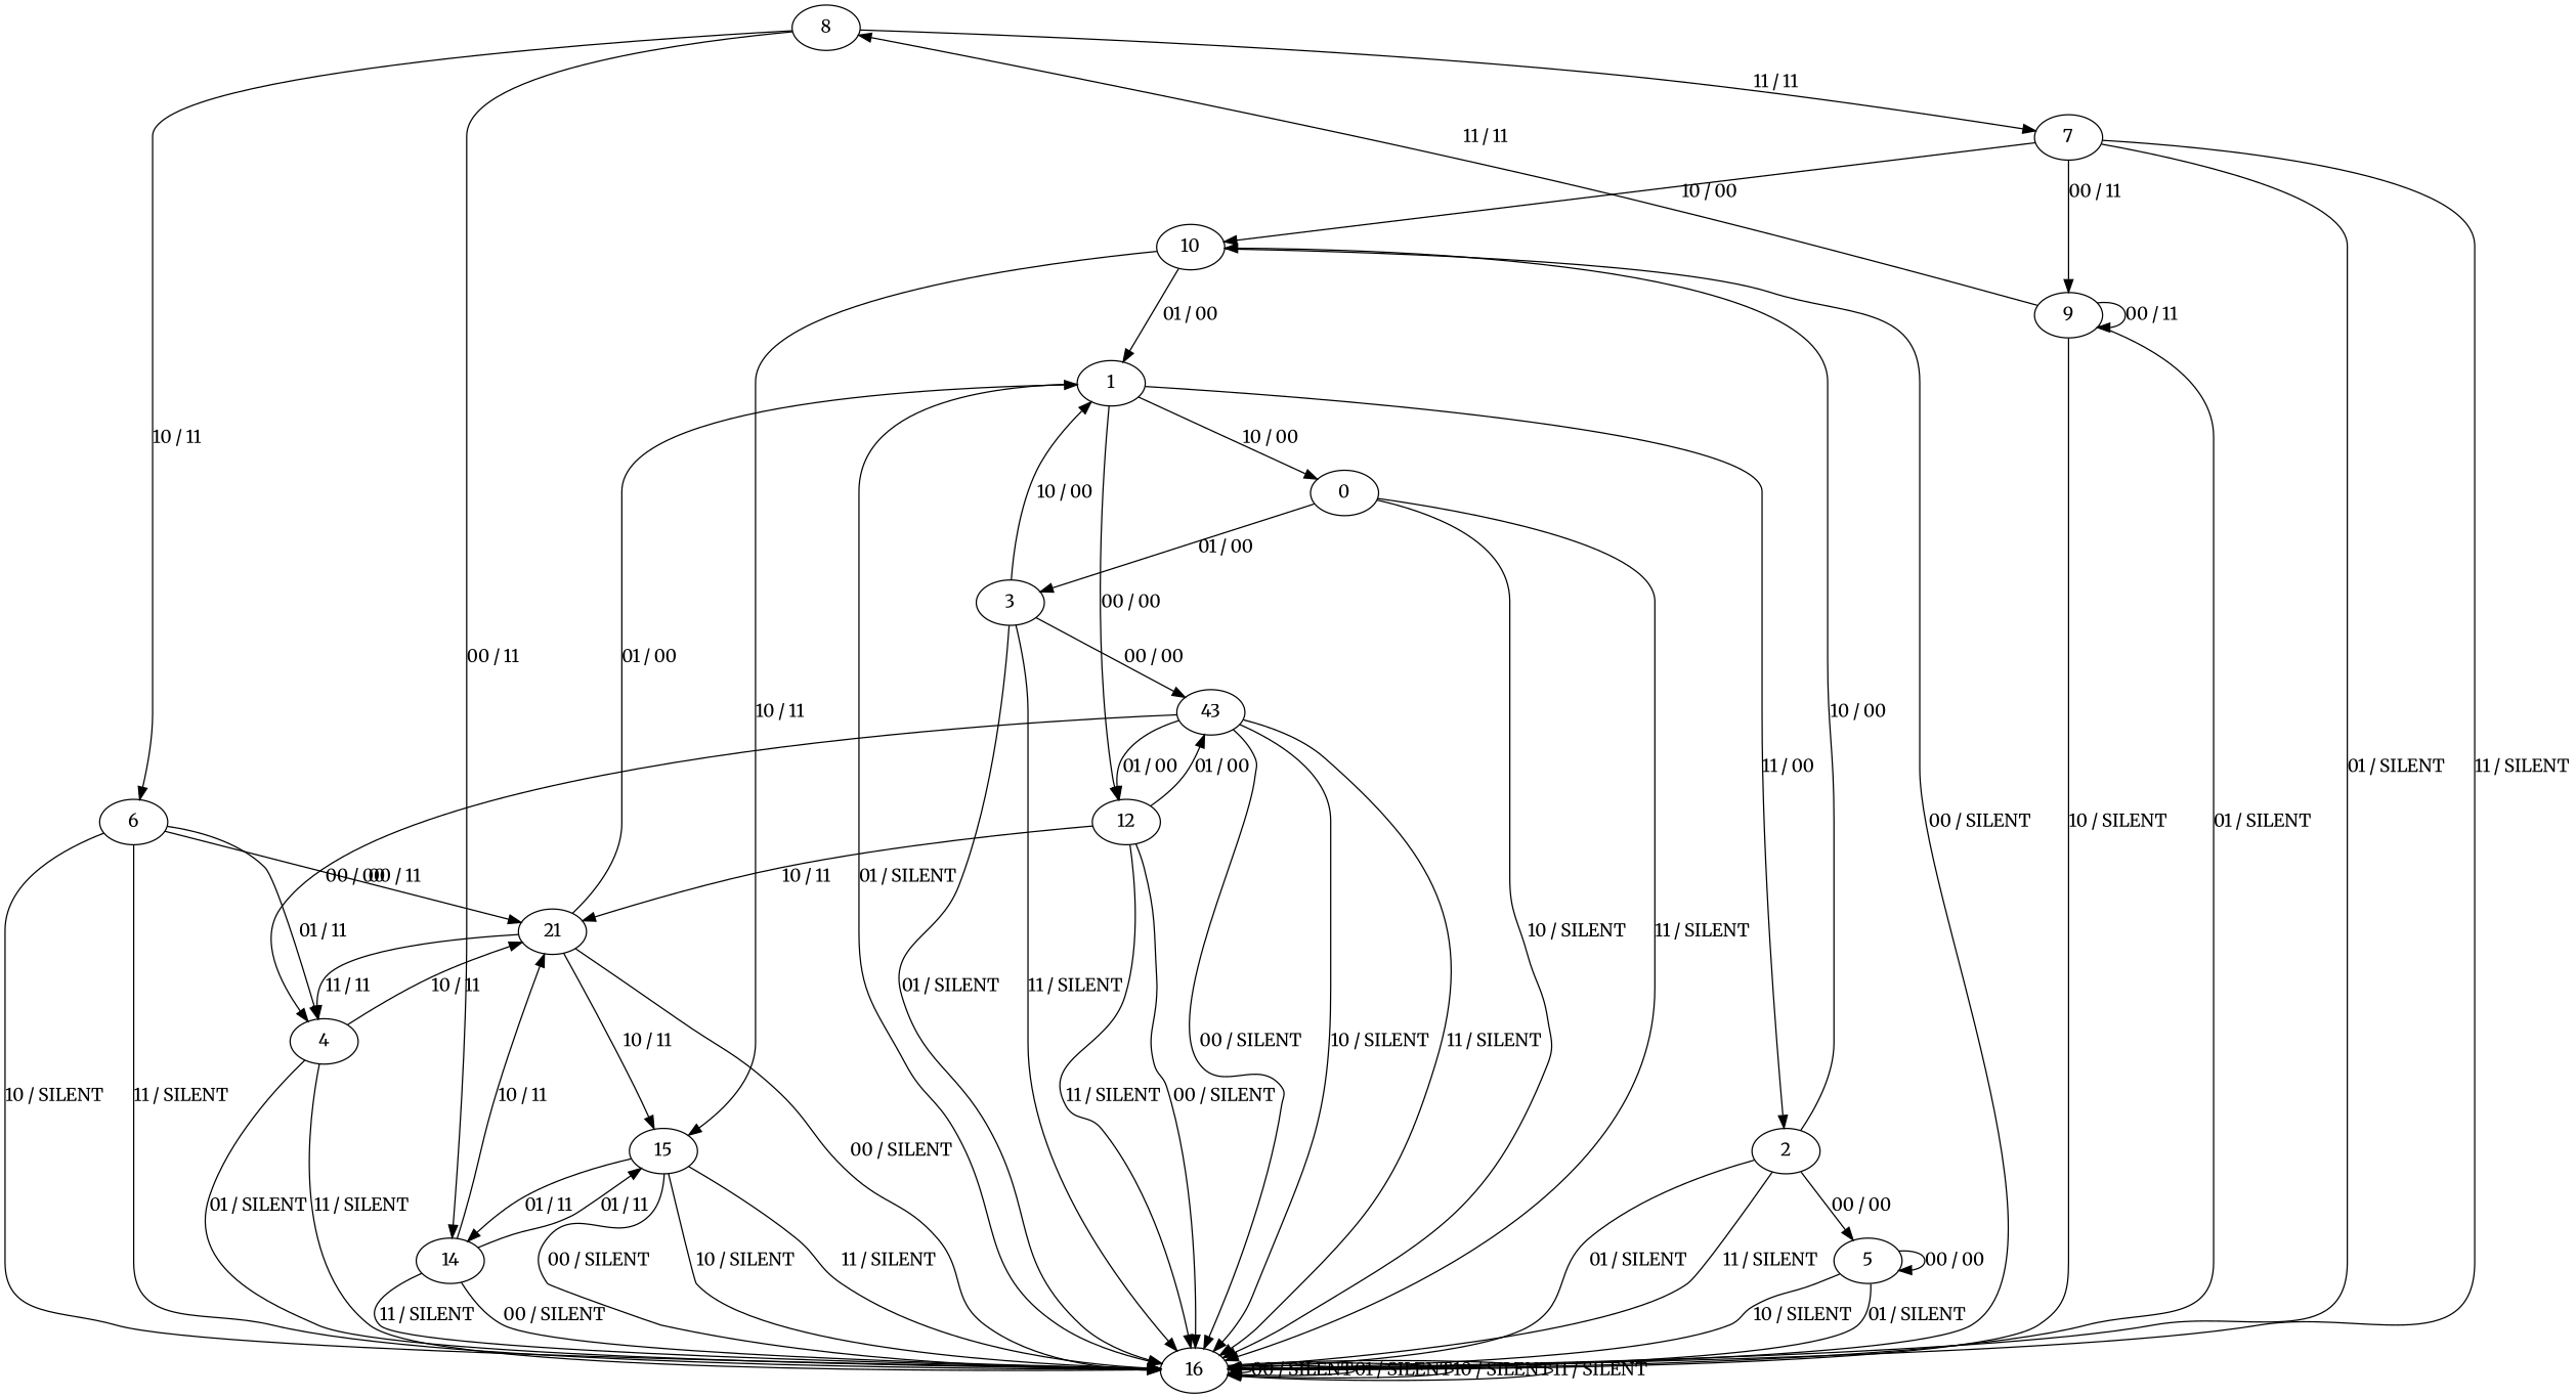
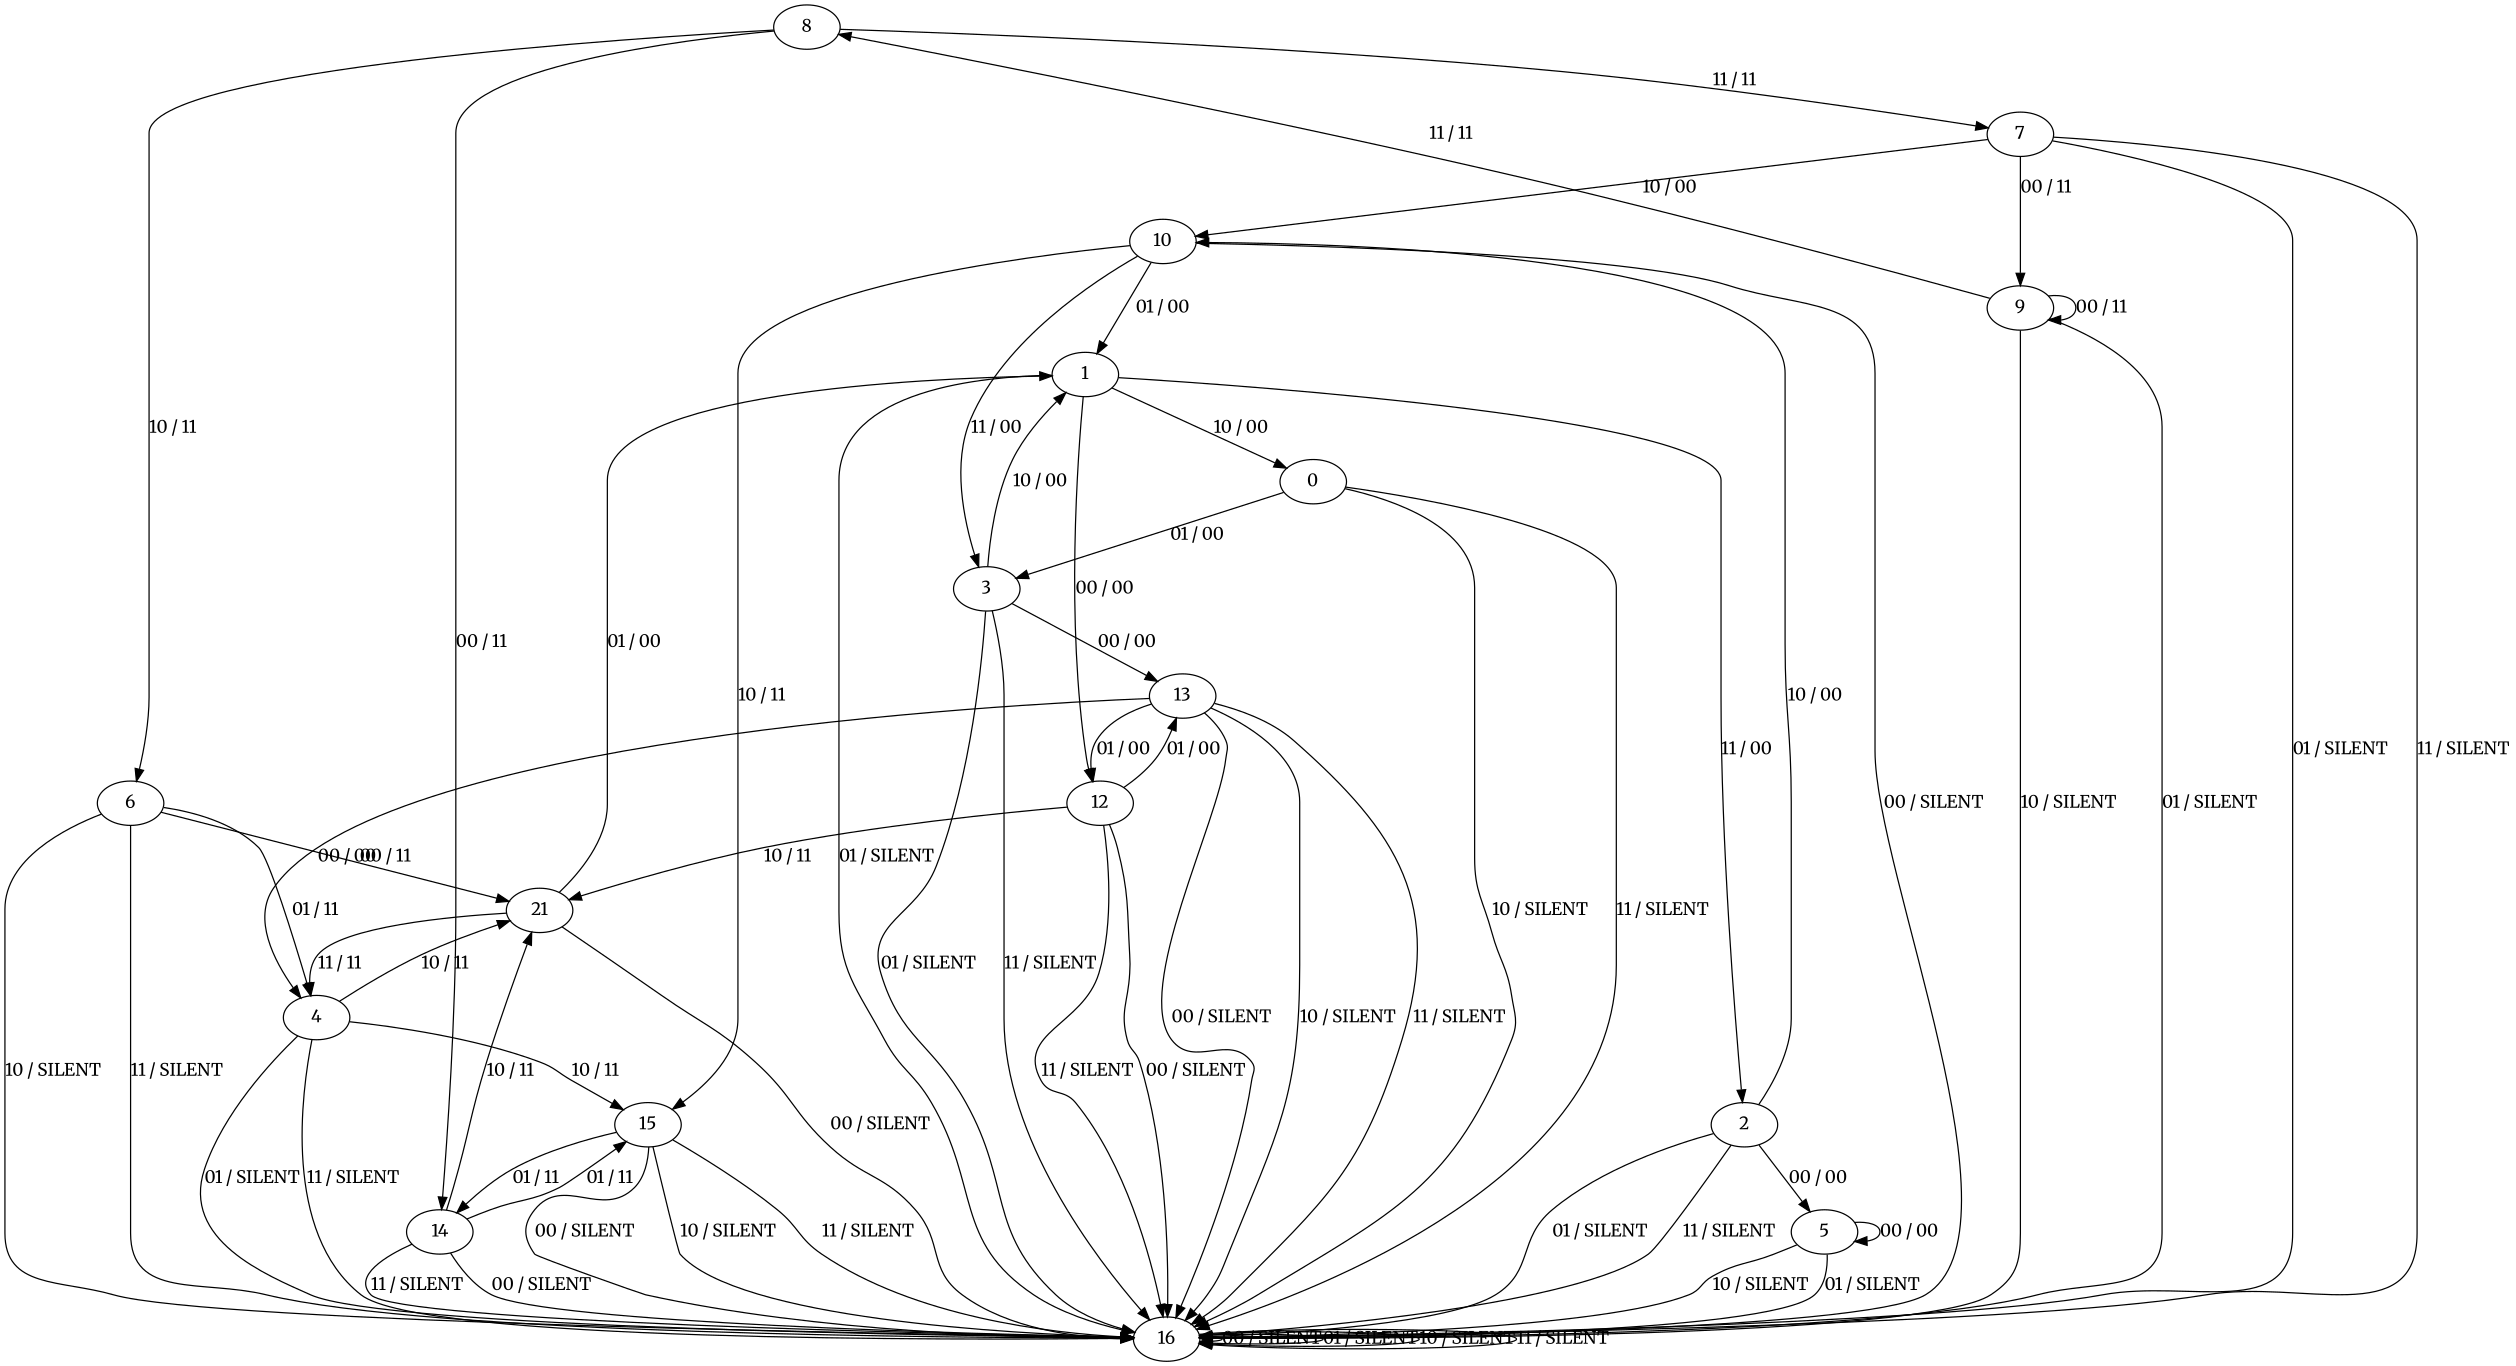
  digraph {
    fontname=Merriweather
    node [fontname=Merriweather]
    edge [fontname=Merriweather]
    10
    1
    3
    15
    16
    0
    2
    12
-   13 [label=43]
+   13
    14
    5
    n12 [label=21]
    4
    8
    6
    7
    9
    10 -> 1 [label="01 / 00"]
+   10 -> 3 [label="11 / 00"]
    10 -> 15 [label="10 / 11"]
    10 -> 16 [label="00 / SILENT"]
    1 -> 16 [label="01 / SILENT"]
    1 -> 0 [label="10 / 00"]
    1 -> 2 [label="11 / 00"]
    1 -> 12 [label="00 / 00"]
    3 -> 1 [label="10 / 00"]
    3 -> 16 [label="01 / SILENT"]
    3 -> 16 [label="11 / SILENT"]
    3 -> 13 [label="00 / 00"]
    15 -> 16 [label="00 / SILENT"]
    15 -> 16 [label="10 / SILENT"]
    15 -> 16 [label="11 / SILENT"]
    15 -> 14 [label="01 / 11"]
    16 -> 16 [label="00 / SILENT"]
    16 -> 16 [label="01 / SILENT"]
    16 -> 16 [label="10 / SILENT"]
    16 -> 16 [label="11 / SILENT"]
    0 -> 3 [label="01 / 00"]
    0 -> 16 [label="10 / SILENT"]
    0 -> 16 [label="11 / SILENT"]
    2 -> 10 [label="10 / 00"]
    2 -> 16 [label="01 / SILENT"]
    2 -> 16 [label="11 / SILENT"]
    2 -> 5 [label="00 / 00"]
    12 -> 16 [label="00 / SILENT"]
    12 -> 16 [label="11 / SILENT"]
    12 -> 13 [label="01 / 00"]
    12 -> n12 [label="10 / 11"]
    13 -> 16 [label="00 / SILENT"]
    13 -> 16 [label="10 / SILENT"]
    13 -> 16 [label="11 / SILENT"]
    13 -> 12 [label="01 / 00"]
    13 -> 4 [label="00 / 00"]
    14 -> 15 [label="01 / 11"]
    14 -> 16 [label="00 / SILENT"]
    14 -> 16 [label="11 / SILENT"]
    14 -> n12 [label="10 / 11"]
    5 -> 16 [label="01 / SILENT"]
    5 -> 16 [label="10 / SILENT"]
    5 -> 5 [label="00 / 00"]
    n12 -> 1 [label="01 / 00"]
-   n12 -> 15 [label="10 / 11"]
+   4 -> 15 [label="10 / 11"]
    n12 -> 16 [label="00 / SILENT"]
    n12 -> 4 [label="11 / 11"]
    4 -> 16 [label="01 / SILENT"]
    4 -> 16 [label="11 / SILENT"]
    4 -> n12 [label="10 / 11"]
    8 -> 14 [label="00 / 11"]
    8 -> 6 [label="10 / 11"]
    8 -> 7 [label="11 / 11"]
    6 -> 16 [label="10 / SILENT"]
    6 -> 16 [label="11 / SILENT"]
    6 -> n12 [label="00 / 11"]
    6 -> 4 [label="01 / 11"]
    7 -> 10 [label="10 / 00"]
    7 -> 16 [label="01 / SILENT"]
    7 -> 16 [label="11 / SILENT"]
    7 -> 9 [label="00 / 11"]
    9 -> 16 [label="01 / SILENT"]
    9 -> 16 [label="10 / SILENT"]
    9 -> 8 [label="11 / 11"]
    9 -> 9 [label="00 / 11"]
  }
